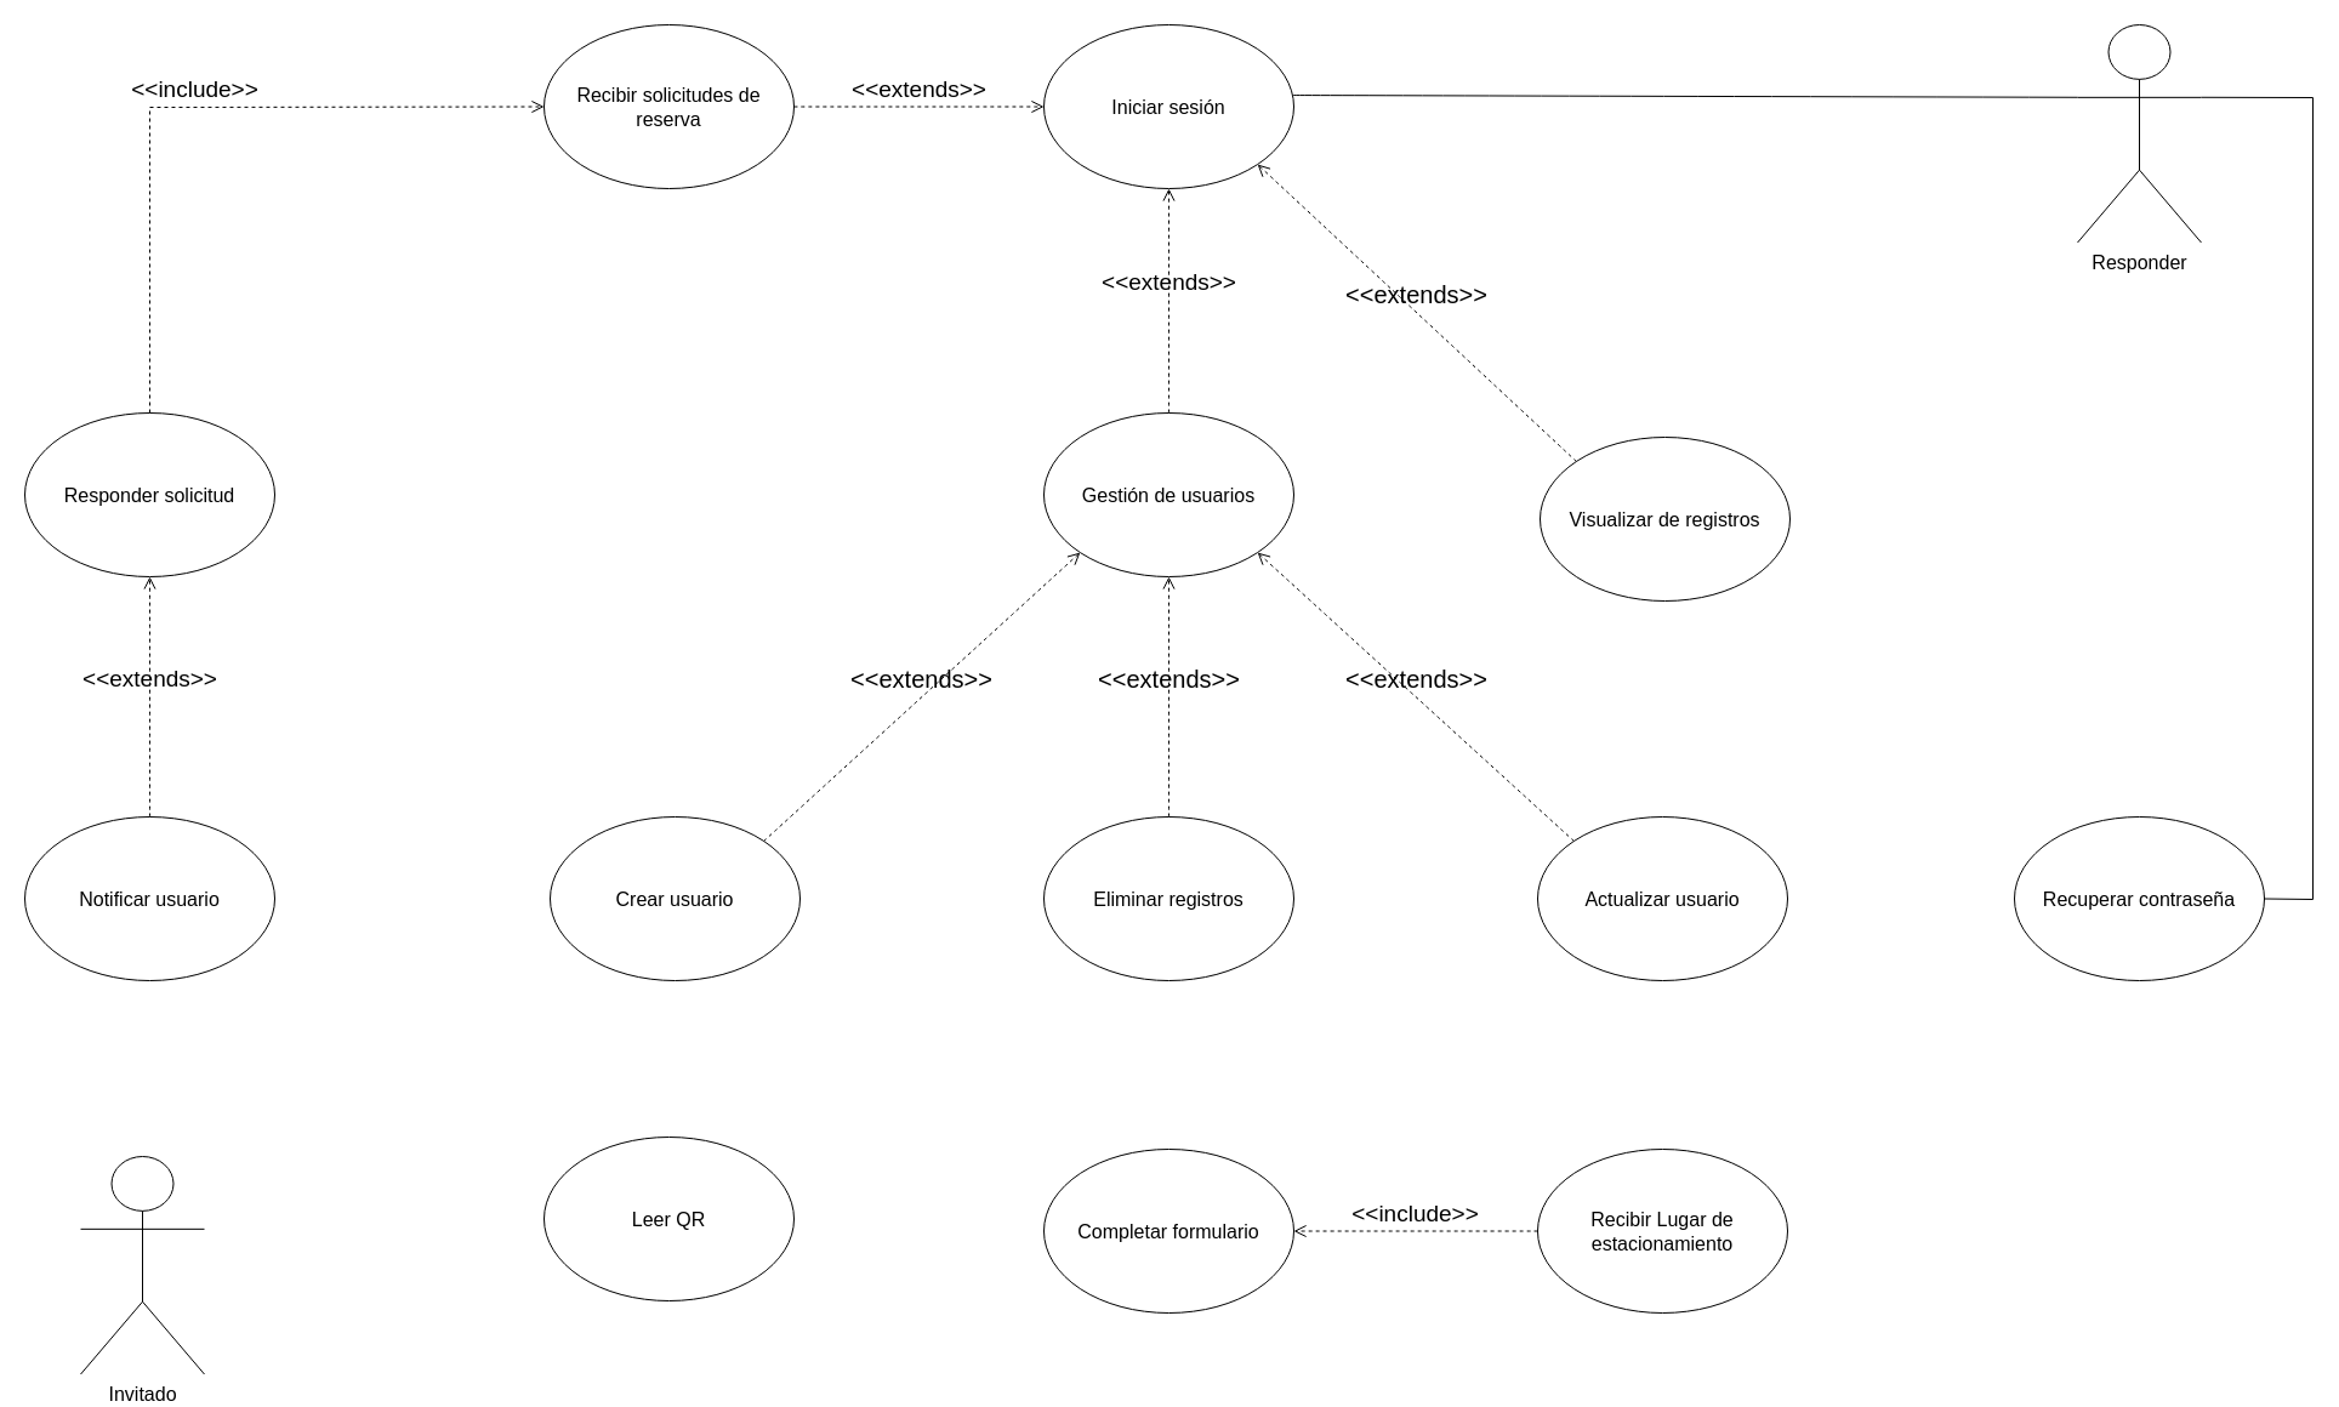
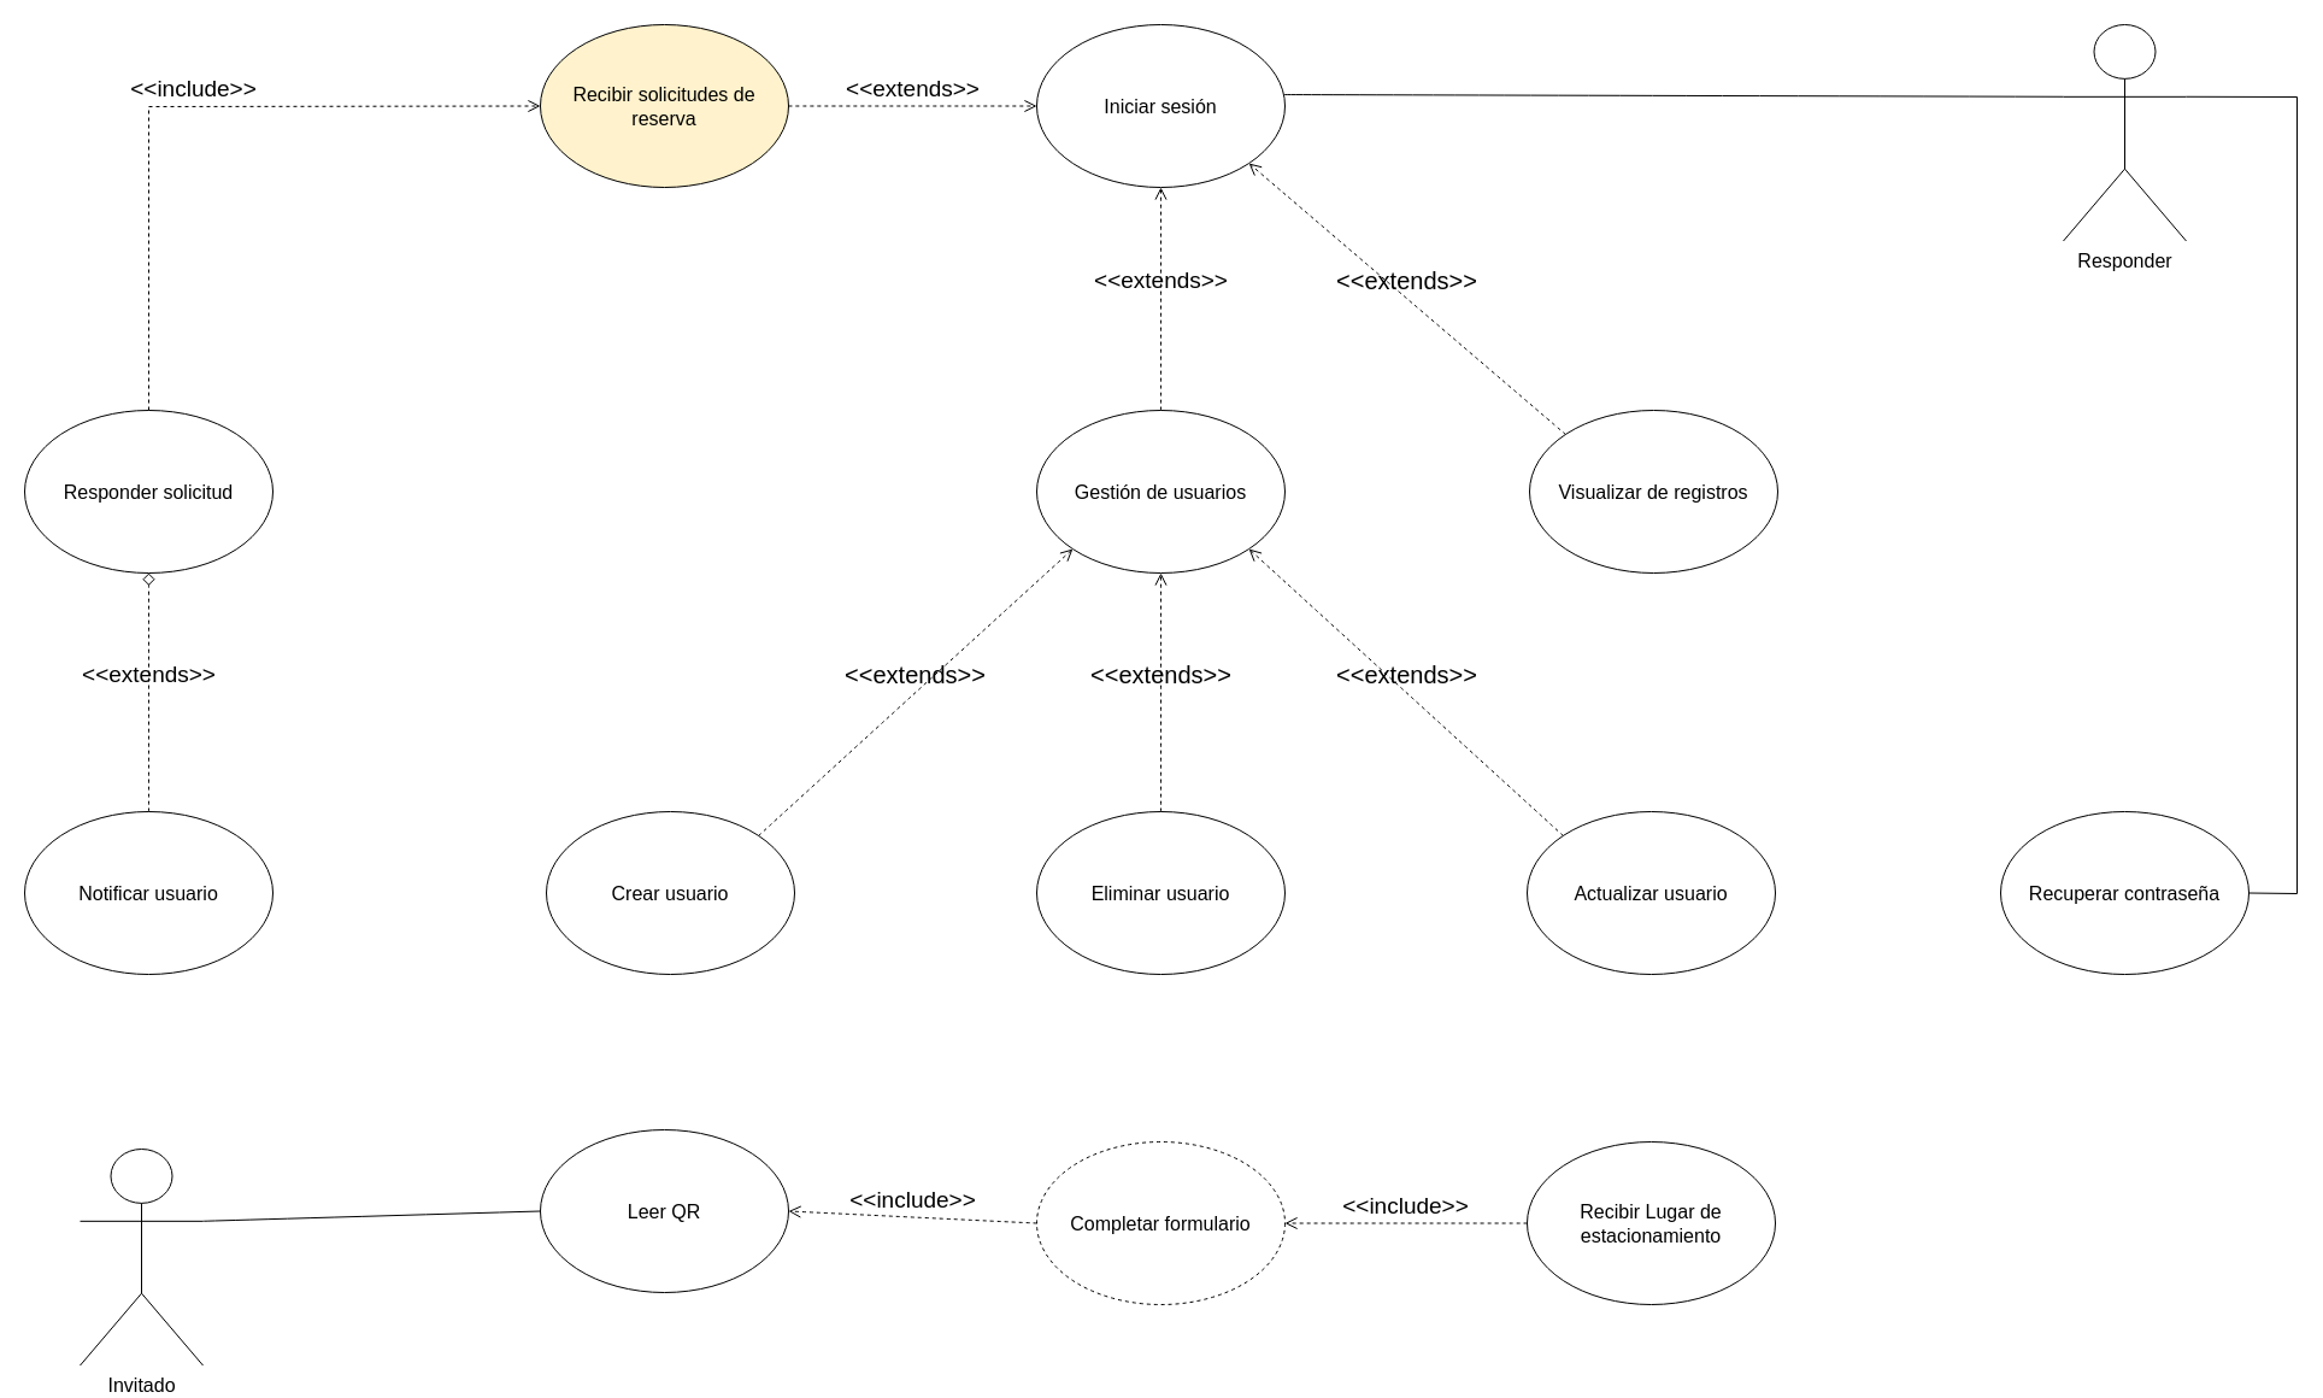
  <mxCell id="0" />
  <mxCell id="1" parent="0" />
  <mxCell id="2" style="edgeStyle=none;rounded=0;orthogonalLoop=1;jettySize=auto;html=1;exitX=1;exitY=0.333;exitDx=0;exitDy=0;exitPerimeter=0;entryX=1;entryY=0.5;entryDx=0;entryDy=0;fontSize=12;startSize=8;endSize=8;endArrow=none;endFill=0;" parent="1" source="3" target="4" edge="1"><mxGeometry relative="1" as="geometry"><Array as="points"><mxPoint x="1906" y="80" /><mxPoint x="1906" y="741" /></Array></mxGeometry></mxCell>
  <mxCell id="3" value="Responder" style="shape=umlActor;verticalLabelPosition=bottom;verticalAlign=top;html=1;outlineConnect=0;fontSize=16;" parent="1" vertex="1"><mxGeometry x="1712" y="20" width="102" height="179.5" as="geometry" /></mxCell>
  <mxCell id="4" value="Recuperar contraseña" style="ellipse;whiteSpace=wrap;html=1;fontSize=16;" parent="1" vertex="1"><mxGeometry x="1660" y="673" width="206" height="135" as="geometry" /></mxCell>
  <mxCell id="5" style="edgeStyle=none;curved=1;rounded=0;orthogonalLoop=1;jettySize=auto;html=1;exitX=0.996;exitY=0.43;exitDx=0;exitDy=0;entryX=0;entryY=0.333;entryDx=0;entryDy=0;entryPerimeter=0;fontSize=12;startSize=8;endSize=8;endArrow=none;endFill=0;exitPerimeter=0;" parent="1" source="19" target="3" edge="1"><mxGeometry relative="1" as="geometry"><mxPoint x="1283" y="572.083" as="targetPoint" /><mxPoint x="1069" y="81.5" as="sourcePoint" /></mxGeometry></mxCell>
- <mxCell id="6" value="Recibir solicitudes de reserva" style="ellipse;whiteSpace=wrap;html=1;fontSize=16;" parent="1" vertex="1"><mxGeometry x="448" y="20" width="206" height="135" as="geometry" /></mxCell>
+ <mxCell id="6" value="Recibir solicitudes de reserva" style="ellipse;whiteSpace=wrap;html=1;fontSize=16;fillColor=#fff2cc;" parent="1" vertex="1"><mxGeometry x="448" y="20" width="206" height="135" as="geometry" /></mxCell>
  <mxCell id="7" value="Notificar usuario" style="ellipse;whiteSpace=wrap;html=1;fontSize=16;" parent="1" vertex="1"><mxGeometry x="20" y="673" width="206" height="135" as="geometry" /></mxCell>
  <mxCell id="8" value="Responder solicitud" style="ellipse;whiteSpace=wrap;html=1;fontSize=16;" parent="1" vertex="1"><mxGeometry x="20" y="340" width="206" height="135" as="geometry" /></mxCell>
+ <mxCell id="9" style="edgeStyle=none;curved=1;rounded=0;orthogonalLoop=1;jettySize=auto;html=1;exitX=1;exitY=0.333;exitDx=0;exitDy=0;exitPerimeter=0;entryX=0;entryY=0.5;entryDx=0;entryDy=0;fontSize=12;startSize=8;endSize=8;endArrow=none;endFill=0;" parent="1" source="10" target="11" edge="1"><mxGeometry relative="1" as="geometry" /></mxCell>
  <mxCell id="10" value="Invitado" style="shape=umlActor;verticalLabelPosition=bottom;verticalAlign=top;html=1;outlineConnect=0;fontSize=16;" parent="1" vertex="1"><mxGeometry x="66" y="953" width="102" height="179.5" as="geometry" /></mxCell>
  <mxCell id="11" value="Leer QR" style="ellipse;whiteSpace=wrap;html=1;fontSize=16;" parent="1" vertex="1"><mxGeometry x="448" y="937" width="206" height="135" as="geometry" /></mxCell>
  <mxCell id="12" value="&lt;font style=&quot;font-size: 19px;&quot;&gt;&amp;lt;&amp;lt;include&amp;gt;&amp;gt;&lt;/font&gt;" style="endArrow=open;startArrow=none;endFill=0;startFill=0;endSize=8;html=1;verticalAlign=bottom;dashed=1;labelBackgroundColor=none;rounded=0;fontSize=12;entryX=0;entryY=0.5;entryDx=0;entryDy=0;" parent="1" source="8" target="6" edge="1"><mxGeometry width="160" relative="1" as="geometry"><mxPoint x="225" y="416" as="sourcePoint" /><mxPoint x="437" y="416" as="targetPoint" /><Array as="points"><mxPoint x="123" y="88" /></Array></mxGeometry></mxCell>
  <mxCell id="13" value="Crear usuario" style="ellipse;whiteSpace=wrap;html=1;fontSize=16;" parent="1" vertex="1"><mxGeometry x="453" y="673" width="206" height="135" as="geometry" /></mxCell>
  <mxCell id="14" value="&lt;font style=&quot;font-size: 20px;&quot;&gt;&amp;lt;&amp;lt;extends&amp;gt;&amp;gt;&lt;/font&gt;" style="endArrow=open;startArrow=none;endFill=0;startFill=0;endSize=8;html=1;verticalAlign=bottom;dashed=1;labelBackgroundColor=none;rounded=0;fontSize=12;curved=1;entryX=0;entryY=1;entryDx=0;entryDy=0;exitX=1;exitY=0;exitDx=0;exitDy=0;" parent="1" source="13" target="21" edge="1"><mxGeometry width="160" relative="1" as="geometry"><mxPoint x="863" y="722.74" as="sourcePoint" /><mxPoint x="276" y="31" as="targetPoint" /></mxGeometry></mxCell>
  <mxCell id="15" value="Actualizar usuario" style="ellipse;whiteSpace=wrap;html=1;fontSize=16;" parent="1" vertex="1"><mxGeometry x="1267" y="673" width="206" height="135" as="geometry" /></mxCell>
- <mxCell id="16" value="Eliminar registros" style="ellipse;whiteSpace=wrap;html=1;fontSize=16;" parent="1" vertex="1"><mxGeometry x="860" y="673" width="206" height="135" as="geometry" /></mxCell>
+ <mxCell id="16" value="Eliminar usuario" style="ellipse;whiteSpace=wrap;html=1;fontSize=16;" parent="1" vertex="1"><mxGeometry x="860" y="673" width="206" height="135" as="geometry" /></mxCell>
  <mxCell id="17" value="&lt;font style=&quot;font-size: 20px;&quot;&gt;&amp;lt;&amp;lt;extends&amp;gt;&amp;gt;&lt;/font&gt;" style="endArrow=open;startArrow=none;endFill=0;startFill=0;endSize=8;html=1;verticalAlign=bottom;dashed=1;labelBackgroundColor=none;rounded=0;fontSize=12;curved=1;exitX=0.5;exitY=0;exitDx=0;exitDy=0;entryX=0.5;entryY=1;entryDx=0;entryDy=0;" parent="1" source="16" target="21" edge="1"><mxGeometry width="160" relative="1" as="geometry"><mxPoint x="893.025" y="770.376" as="sourcePoint" /><mxPoint x="662" y="733" as="targetPoint" /></mxGeometry></mxCell>
  <mxCell id="18" value="&lt;font style=&quot;font-size: 20px;&quot;&gt;&amp;lt;&amp;lt;extends&amp;gt;&amp;gt;&lt;/font&gt;" style="endArrow=open;startArrow=none;endFill=0;startFill=0;endSize=8;html=1;verticalAlign=bottom;dashed=1;labelBackgroundColor=none;rounded=0;fontSize=12;curved=1;entryX=1;entryY=1;entryDx=0;entryDy=0;exitX=0;exitY=0;exitDx=0;exitDy=0;" parent="1" source="15" target="21" edge="1"><mxGeometry width="160" relative="1" as="geometry"><mxPoint x="966" y="790.24" as="sourcePoint" /><mxPoint x="672" y="743" as="targetPoint" /></mxGeometry></mxCell>
  <mxCell id="19" value="Iniciar sesión" style="ellipse;whiteSpace=wrap;html=1;fontSize=16;" parent="1" vertex="1"><mxGeometry x="860" y="20" width="206" height="135" as="geometry" /></mxCell>
  <mxCell id="20" value="&lt;font style=&quot;font-size: 19px;&quot;&gt;&amp;lt;&amp;lt;extends&amp;gt;&amp;gt;&lt;/font&gt;" style="endArrow=open;startArrow=none;endFill=0;startFill=0;endSize=8;html=1;verticalAlign=bottom;dashed=1;labelBackgroundColor=none;rounded=0;fontSize=12;curved=1;exitX=1;exitY=0.5;exitDx=0;exitDy=0;entryX=0;entryY=0.5;entryDx=0;entryDy=0;" parent="1" source="6" target="19" edge="1"><mxGeometry width="160" relative="1" as="geometry"><mxPoint x="976" y="648" as="sourcePoint" /><mxPoint x="976" y="468" as="targetPoint" /></mxGeometry></mxCell>
  <mxCell id="21" value="Gestión de usuarios" style="ellipse;whiteSpace=wrap;html=1;fontSize=16;" parent="1" vertex="1"><mxGeometry x="860" y="340" width="206" height="135" as="geometry" /></mxCell>
  <mxCell id="22" value="&lt;font style=&quot;font-size: 19px;&quot;&gt;&amp;lt;&amp;lt;extends&amp;gt;&amp;gt;&lt;/font&gt;" style="endArrow=open;startArrow=none;endFill=0;startFill=0;endSize=8;html=1;verticalAlign=bottom;dashed=1;labelBackgroundColor=none;rounded=0;fontSize=12;curved=1;entryX=0.5;entryY=1;entryDx=0;entryDy=0;exitX=0.5;exitY=0;exitDx=0;exitDy=0;" parent="1" source="21" target="19" edge="1"><mxGeometry width="160" relative="1" as="geometry"><mxPoint x="641" y="353" as="sourcePoint" /><mxPoint x="900" y="145" as="targetPoint" /></mxGeometry></mxCell>
- <mxCell id="23" value="&lt;font style=&quot;font-size: 19px;&quot;&gt;&amp;lt;&amp;lt;extends&amp;gt;&amp;gt;&lt;/font&gt;" style="endArrow=open;startArrow=none;endFill=0;startFill=0;endSize=8;html=1;verticalAlign=bottom;dashed=1;labelBackgroundColor=none;rounded=0;fontSize=12;curved=1;entryX=0.5;entryY=1;entryDx=0;entryDy=0;exitX=0.5;exitY=0;exitDx=0;exitDy=0;" parent="1" source="7" target="8" edge="1"><mxGeometry width="160" relative="1" as="geometry"><mxPoint x="236" y="418" as="sourcePoint" /><mxPoint x="485" y="418" as="targetPoint" /></mxGeometry></mxCell>
- <mxCell id="24" value="Completar formulario" style="ellipse;whiteSpace=wrap;html=1;fontSize=16;" parent="1" vertex="1"><mxGeometry x="860" y="947" width="206" height="135" as="geometry" /></mxCell>
+ <mxCell id="23" value="&lt;font style=&quot;font-size: 19px;&quot;&gt;&amp;lt;&amp;lt;extends&amp;gt;&amp;gt;&lt;/font&gt;" style="endArrow=diamond;startArrow=none;endFill=0;startFill=0;endSize=8;html=1;verticalAlign=bottom;dashed=1;labelBackgroundColor=none;rounded=0;fontSize=12;curved=1;entryX=0.5;entryY=1;entryDx=0;entryDy=0;exitX=0.5;exitY=0;exitDx=0;exitDy=0;" parent="1" source="7" target="8" edge="1"><mxGeometry width="160" relative="1" as="geometry"><mxPoint x="236" y="418" as="sourcePoint" /><mxPoint x="485" y="418" as="targetPoint" /></mxGeometry></mxCell>
+ <mxCell id="24" value="Completar formulario" style="ellipse;whiteSpace=wrap;html=1;fontSize=16;dashed=1;" parent="1" vertex="1"><mxGeometry x="860" y="947" width="206" height="135" as="geometry" /></mxCell>
+ <mxCell id="25" value="&lt;font style=&quot;font-size: 19px;&quot;&gt;&amp;lt;&amp;lt;include&amp;gt;&amp;gt;&lt;/font&gt;" style="endArrow=open;startArrow=none;endFill=0;startFill=0;endSize=8;html=1;verticalAlign=bottom;dashed=1;labelBackgroundColor=none;rounded=0;fontSize=12;curved=1;entryX=1;entryY=0.5;entryDx=0;entryDy=0;exitX=0;exitY=0.5;exitDx=0;exitDy=0;" parent="1" source="24" target="11" edge="1"><mxGeometry width="160" relative="1" as="geometry"><mxPoint x="232" y="218" as="sourcePoint" /><mxPoint x="481" y="218" as="targetPoint" /></mxGeometry></mxCell>
  <mxCell id="26" value="&lt;font style=&quot;font-size: 19px;&quot;&gt;&amp;lt;&amp;lt;include&amp;gt;&amp;gt;&lt;/font&gt;" style="endArrow=open;startArrow=none;endFill=0;startFill=0;endSize=8;html=1;verticalAlign=bottom;dashed=1;labelBackgroundColor=none;rounded=0;fontSize=12;curved=1;entryX=1;entryY=0.5;entryDx=0;entryDy=0;exitX=0;exitY=0.5;exitDx=0;exitDy=0;" parent="1" source="27" target="24" edge="1"><mxGeometry width="160" relative="1" as="geometry"><mxPoint x="979" y="1358.5" as="sourcePoint" /><mxPoint x="687" y="1025" as="targetPoint" /></mxGeometry></mxCell>
  <mxCell id="27" value="Recibir Lugar de estacionamiento" style="ellipse;whiteSpace=wrap;html=1;fontSize=16;" parent="1" vertex="1"><mxGeometry x="1267" y="947" width="206" height="135" as="geometry" /></mxCell>
- <mxCell id="28" value="Visualizar de registros" style="ellipse;whiteSpace=wrap;html=1;fontSize=16;" parent="1" vertex="1"><mxGeometry x="1269" y="360" width="206" height="135" as="geometry" /></mxCell>
+ <mxCell id="28" value="Visualizar de registros" style="ellipse;whiteSpace=wrap;html=1;fontSize=16;" parent="1" vertex="1"><mxGeometry x="1269" y="340" width="206" height="135" as="geometry" /></mxCell>
  <mxCell id="29" value="&lt;font style=&quot;font-size: 20px;&quot;&gt;&amp;lt;&amp;lt;extends&amp;gt;&amp;gt;&lt;/font&gt;" style="endArrow=open;startArrow=none;endFill=0;startFill=0;endSize=8;html=1;verticalAlign=bottom;dashed=1;labelBackgroundColor=none;rounded=0;fontSize=12;curved=1;entryX=1;entryY=1;entryDx=0;entryDy=0;exitX=0;exitY=0;exitDx=0;exitDy=0;" parent="1" source="28" target="19" edge="1"><mxGeometry width="160" relative="1" as="geometry"><mxPoint x="1307" y="703" as="sourcePoint" /><mxPoint x="1046" y="465" as="targetPoint" /></mxGeometry></mxCell>
